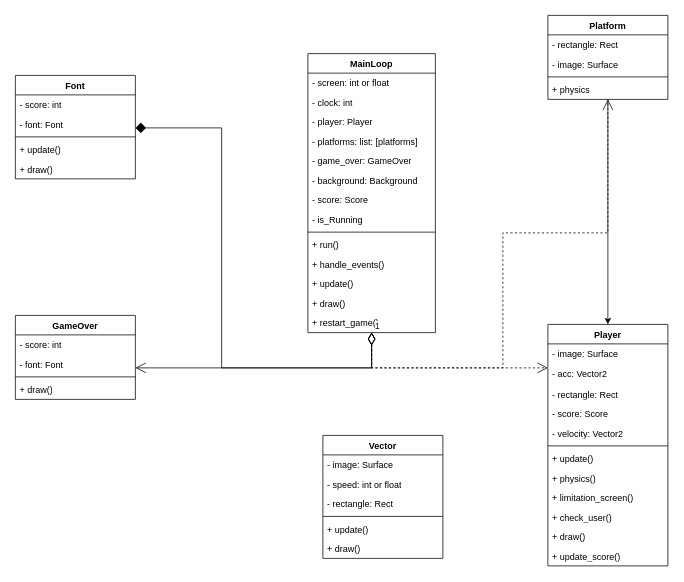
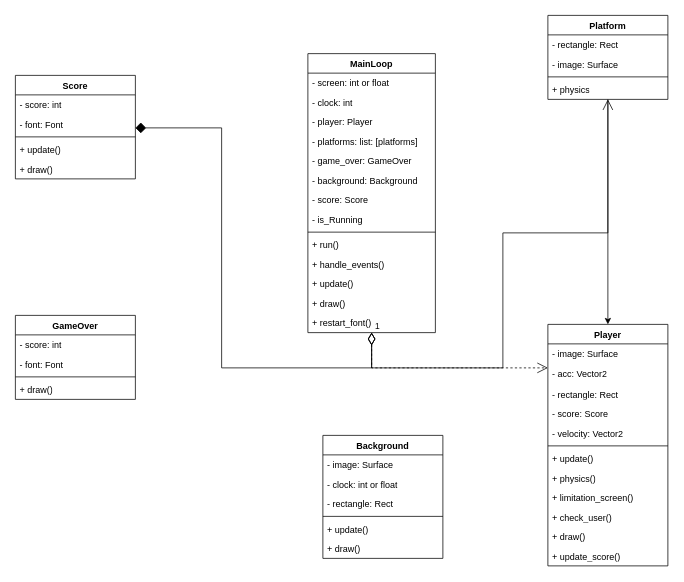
  <mxCell id="0" />
  <mxCell id="1" parent="0" />
  <mxCell id="2" value="Player" style="swimlane;fontStyle=1;align=center;verticalAlign=top;childLayout=stackLayout;horizontal=1;startSize=26;horizontalStack=0;resizeParent=1;resizeParentMax=0;resizeLast=0;collapsible=1;marginBottom=0;whiteSpace=wrap;html=1;" parent="1" vertex="1"><mxGeometry x="730" y="432" width="160" height="322" as="geometry" /></mxCell>
  <mxCell id="3" value="- image: Surface" style="text;strokeColor=none;fillColor=none;align=left;verticalAlign=top;spacingLeft=4;spacingRight=4;overflow=hidden;rotatable=0;points=[[0,0.5],[1,0.5]];portConstraint=eastwest;whiteSpace=wrap;html=1;" vertex="1" parent="2"><mxGeometry y="26" width="160" height="26" as="geometry" /></mxCell>
  <mxCell id="4" value="- acc: Vector2" style="text;strokeColor=none;fillColor=none;align=left;verticalAlign=top;spacingLeft=4;spacingRight=4;overflow=hidden;rotatable=0;points=[[0,0.5],[1,0.5]];portConstraint=eastwest;whiteSpace=wrap;html=1;" parent="2" vertex="1"><mxGeometry y="52" width="160" height="28" as="geometry" /></mxCell>
  <mxCell id="5" value="- rectangle: Rect" style="text;strokeColor=none;fillColor=none;align=left;verticalAlign=top;spacingLeft=4;spacingRight=4;overflow=hidden;rotatable=0;points=[[0,0.5],[1,0.5]];portConstraint=eastwest;whiteSpace=wrap;html=1;" vertex="1" parent="2"><mxGeometry y="80" width="160" height="26" as="geometry" /></mxCell>
  <mxCell id="6" value="- score: Score" style="text;strokeColor=none;fillColor=none;align=left;verticalAlign=top;spacingLeft=4;spacingRight=4;overflow=hidden;rotatable=0;points=[[0,0.5],[1,0.5]];portConstraint=eastwest;whiteSpace=wrap;html=1;" vertex="1" parent="2"><mxGeometry y="106" width="160" height="26" as="geometry" /></mxCell>
  <mxCell id="7" value="- velocity: Vector2" style="text;strokeColor=none;fillColor=none;align=left;verticalAlign=top;spacingLeft=4;spacingRight=4;overflow=hidden;rotatable=0;points=[[0,0.5],[1,0.5]];portConstraint=eastwest;whiteSpace=wrap;html=1;" vertex="1" parent="2"><mxGeometry y="132" width="160" height="26" as="geometry" /></mxCell>
  <mxCell id="8" value="" style="line;strokeWidth=1;fillColor=none;align=left;verticalAlign=middle;spacingTop=-1;spacingLeft=3;spacingRight=3;rotatable=0;labelPosition=right;points=[];portConstraint=eastwest;strokeColor=inherit;" parent="2" vertex="1"><mxGeometry y="158" width="160" height="8" as="geometry" /></mxCell>
  <mxCell id="9" value="+ update()" style="text;strokeColor=none;fillColor=none;align=left;verticalAlign=top;spacingLeft=4;spacingRight=4;overflow=hidden;rotatable=0;points=[[0,0.5],[1,0.5]];portConstraint=eastwest;whiteSpace=wrap;html=1;" parent="2" vertex="1"><mxGeometry y="166" width="160" height="26" as="geometry" /></mxCell>
  <mxCell id="10" value="+ physics()" style="text;strokeColor=none;fillColor=none;align=left;verticalAlign=top;spacingLeft=4;spacingRight=4;overflow=hidden;rotatable=0;points=[[0,0.5],[1,0.5]];portConstraint=eastwest;whiteSpace=wrap;html=1;" parent="2" vertex="1"><mxGeometry y="192" width="160" height="26" as="geometry" /></mxCell>
  <mxCell id="11" value="+ limitation_screen()" style="text;strokeColor=none;fillColor=none;align=left;verticalAlign=top;spacingLeft=4;spacingRight=4;overflow=hidden;rotatable=0;points=[[0,0.5],[1,0.5]];portConstraint=eastwest;whiteSpace=wrap;html=1;" vertex="1" parent="2"><mxGeometry y="218" width="160" height="26" as="geometry" /></mxCell>
  <mxCell id="12" value="+ check_user()" style="text;strokeColor=none;fillColor=none;align=left;verticalAlign=top;spacingLeft=4;spacingRight=4;overflow=hidden;rotatable=0;points=[[0,0.5],[1,0.5]];portConstraint=eastwest;whiteSpace=wrap;html=1;" vertex="1" parent="2"><mxGeometry y="244" width="160" height="26" as="geometry" /></mxCell>
  <mxCell id="13" value="+ draw()" style="text;strokeColor=none;fillColor=none;align=left;verticalAlign=top;spacingLeft=4;spacingRight=4;overflow=hidden;rotatable=0;points=[[0,0.5],[1,0.5]];portConstraint=eastwest;whiteSpace=wrap;html=1;" vertex="1" parent="2"><mxGeometry y="270" width="160" height="26" as="geometry" /></mxCell>
  <mxCell id="14" value="+ update_score()" style="text;strokeColor=none;fillColor=none;align=left;verticalAlign=top;spacingLeft=4;spacingRight=4;overflow=hidden;rotatable=0;points=[[0,0.5],[1,0.5]];portConstraint=eastwest;whiteSpace=wrap;html=1;" vertex="1" parent="2"><mxGeometry y="296" width="160" height="26" as="geometry" /></mxCell>
  <mxCell id="15" value="Platform" style="swimlane;fontStyle=1;align=center;verticalAlign=top;childLayout=stackLayout;horizontal=1;startSize=26;horizontalStack=0;resizeParent=1;resizeParentMax=0;resizeLast=0;collapsible=1;marginBottom=0;whiteSpace=wrap;html=1;" parent="1" vertex="1"><mxGeometry x="730" y="20" width="160" height="112" as="geometry" /></mxCell>
  <mxCell id="16" value="- rectangle: Rect" style="text;strokeColor=none;fillColor=none;align=left;verticalAlign=top;spacingLeft=4;spacingRight=4;overflow=hidden;rotatable=0;points=[[0,0.5],[1,0.5]];portConstraint=eastwest;whiteSpace=wrap;html=1;" parent="15" vertex="1"><mxGeometry y="26" width="160" height="26" as="geometry" /></mxCell>
  <mxCell id="17" value="- image: Surface" style="text;strokeColor=none;fillColor=none;align=left;verticalAlign=top;spacingLeft=4;spacingRight=4;overflow=hidden;rotatable=0;points=[[0,0.5],[1,0.5]];portConstraint=eastwest;whiteSpace=wrap;html=1;" parent="15" vertex="1"><mxGeometry y="52" width="160" height="26" as="geometry" /></mxCell>
  <mxCell id="18" value="" style="line;strokeWidth=1;fillColor=none;align=left;verticalAlign=middle;spacingTop=-1;spacingLeft=3;spacingRight=3;rotatable=0;labelPosition=right;points=[];portConstraint=eastwest;strokeColor=inherit;" parent="15" vertex="1"><mxGeometry y="78" width="160" height="8" as="geometry" /></mxCell>
  <mxCell id="19" value="+ physics" style="text;strokeColor=none;fillColor=none;align=left;verticalAlign=top;spacingLeft=4;spacingRight=4;overflow=hidden;rotatable=0;points=[[0,0.5],[1,0.5]];portConstraint=eastwest;whiteSpace=wrap;html=1;" parent="15" vertex="1"><mxGeometry y="86" width="160" height="26" as="geometry" /></mxCell>
  <mxCell id="20" value="MainLoop" style="swimlane;fontStyle=1;align=center;verticalAlign=top;childLayout=stackLayout;horizontal=1;startSize=26;horizontalStack=0;resizeParent=1;resizeParentMax=0;resizeLast=0;collapsible=1;marginBottom=0;whiteSpace=wrap;html=1;" parent="1" vertex="1"><mxGeometry x="410" y="71" width="170" height="372" as="geometry" /></mxCell>
  <mxCell id="21" value="- screen: int or float" style="text;strokeColor=none;fillColor=none;align=left;verticalAlign=top;spacingLeft=4;spacingRight=4;overflow=hidden;rotatable=0;points=[[0,0.5],[1,0.5]];portConstraint=eastwest;whiteSpace=wrap;html=1;" parent="20" vertex="1"><mxGeometry y="26" width="170" height="26" as="geometry" /></mxCell>
  <mxCell id="22" value="- clock: int" style="text;strokeColor=none;fillColor=none;align=left;verticalAlign=top;spacingLeft=4;spacingRight=4;overflow=hidden;rotatable=0;points=[[0,0.5],[1,0.5]];portConstraint=eastwest;whiteSpace=wrap;html=1;" vertex="1" parent="20"><mxGeometry y="52" width="170" height="26" as="geometry" /></mxCell>
  <mxCell id="23" value="- player: Player" style="text;strokeColor=none;fillColor=none;align=left;verticalAlign=top;spacingLeft=4;spacingRight=4;overflow=hidden;rotatable=0;points=[[0,0.5],[1,0.5]];portConstraint=eastwest;whiteSpace=wrap;html=1;" vertex="1" parent="20"><mxGeometry y="78" width="170" height="26" as="geometry" /></mxCell>
  <mxCell id="24" value="- platforms: list: [platforms]" style="text;strokeColor=none;fillColor=none;align=left;verticalAlign=top;spacingLeft=4;spacingRight=4;overflow=hidden;rotatable=0;points=[[0,0.5],[1,0.5]];portConstraint=eastwest;whiteSpace=wrap;html=1;" vertex="1" parent="20"><mxGeometry y="104" width="170" height="26" as="geometry" /></mxCell>
  <mxCell id="25" value="- game_over: GameOver" style="text;strokeColor=none;fillColor=none;align=left;verticalAlign=top;spacingLeft=4;spacingRight=4;overflow=hidden;rotatable=0;points=[[0,0.5],[1,0.5]];portConstraint=eastwest;whiteSpace=wrap;html=1;" vertex="1" parent="20"><mxGeometry y="130" width="170" height="26" as="geometry" /></mxCell>
  <mxCell id="26" value="- background: Background" style="text;strokeColor=none;fillColor=none;align=left;verticalAlign=top;spacingLeft=4;spacingRight=4;overflow=hidden;rotatable=0;points=[[0,0.5],[1,0.5]];portConstraint=eastwest;whiteSpace=wrap;html=1;" vertex="1" parent="20"><mxGeometry y="156" width="170" height="26" as="geometry" /></mxCell>
  <mxCell id="27" value="- score: Score" style="text;strokeColor=none;fillColor=none;align=left;verticalAlign=top;spacingLeft=4;spacingRight=4;overflow=hidden;rotatable=0;points=[[0,0.5],[1,0.5]];portConstraint=eastwest;whiteSpace=wrap;html=1;" vertex="1" parent="20"><mxGeometry y="182" width="170" height="26" as="geometry" /></mxCell>
  <mxCell id="28" value="- is_Running" style="text;strokeColor=none;fillColor=none;align=left;verticalAlign=top;spacingLeft=4;spacingRight=4;overflow=hidden;rotatable=0;points=[[0,0.5],[1,0.5]];portConstraint=eastwest;whiteSpace=wrap;html=1;" vertex="1" parent="20"><mxGeometry y="208" width="170" height="26" as="geometry" /></mxCell>
  <mxCell id="29" value="" style="line;strokeWidth=1;fillColor=none;align=left;verticalAlign=middle;spacingTop=-1;spacingLeft=3;spacingRight=3;rotatable=0;labelPosition=right;points=[];portConstraint=eastwest;strokeColor=inherit;" parent="20" vertex="1"><mxGeometry y="234" width="170" height="8" as="geometry" /></mxCell>
  <mxCell id="30" value="+ run()" style="text;strokeColor=none;fillColor=none;align=left;verticalAlign=top;spacingLeft=4;spacingRight=4;overflow=hidden;rotatable=0;points=[[0,0.5],[1,0.5]];portConstraint=eastwest;whiteSpace=wrap;html=1;" parent="20" vertex="1"><mxGeometry y="242" width="170" height="26" as="geometry" /></mxCell>
  <mxCell id="31" value="+ handle_events()" style="text;strokeColor=none;fillColor=none;align=left;verticalAlign=top;spacingLeft=4;spacingRight=4;overflow=hidden;rotatable=0;points=[[0,0.5],[1,0.5]];portConstraint=eastwest;whiteSpace=wrap;html=1;" parent="20" vertex="1"><mxGeometry y="268" width="170" height="26" as="geometry" /></mxCell>
  <mxCell id="32" value="+ update()" style="text;strokeColor=none;fillColor=none;align=left;verticalAlign=top;spacingLeft=4;spacingRight=4;overflow=hidden;rotatable=0;points=[[0,0.5],[1,0.5]];portConstraint=eastwest;whiteSpace=wrap;html=1;" parent="20" vertex="1"><mxGeometry y="294" width="170" height="26" as="geometry" /></mxCell>
  <mxCell id="33" value="+ draw()" style="text;strokeColor=none;fillColor=none;align=left;verticalAlign=top;spacingLeft=4;spacingRight=4;overflow=hidden;rotatable=0;points=[[0,0.5],[1,0.5]];portConstraint=eastwest;whiteSpace=wrap;html=1;" vertex="1" parent="20"><mxGeometry y="320" width="170" height="26" as="geometry" /></mxCell>
- <mxCell id="34" value="+ restart_game()" style="text;strokeColor=none;fillColor=none;align=left;verticalAlign=top;spacingLeft=4;spacingRight=4;overflow=hidden;rotatable=0;points=[[0,0.5],[1,0.5]];portConstraint=eastwest;whiteSpace=wrap;html=1;" vertex="1" parent="20"><mxGeometry y="346" width="170" height="26" as="geometry" /></mxCell>
- <mxCell id="35" value="Vector" style="swimlane;fontStyle=1;align=center;verticalAlign=top;childLayout=stackLayout;horizontal=1;startSize=26;horizontalStack=0;resizeParent=1;resizeParentMax=0;resizeLast=0;collapsible=1;marginBottom=0;whiteSpace=wrap;html=1;" parent="1" vertex="1"><mxGeometry x="430" y="580" width="160" height="164" as="geometry" /></mxCell>
+ <mxCell id="34" value="+ restart_font()" style="text;strokeColor=none;fillColor=none;align=left;verticalAlign=top;spacingLeft=4;spacingRight=4;overflow=hidden;rotatable=0;points=[[0,0.5],[1,0.5]];portConstraint=eastwest;whiteSpace=wrap;html=1;" vertex="1" parent="20"><mxGeometry y="346" width="170" height="26" as="geometry" /></mxCell>
+ <mxCell id="35" value="Background" style="swimlane;fontStyle=1;align=center;verticalAlign=top;childLayout=stackLayout;horizontal=1;startSize=26;horizontalStack=0;resizeParent=1;resizeParentMax=0;resizeLast=0;collapsible=1;marginBottom=0;whiteSpace=wrap;html=1;" parent="1" vertex="1"><mxGeometry x="430" y="580" width="160" height="164" as="geometry" /></mxCell>
  <mxCell id="36" value="- image: Surface" style="text;strokeColor=none;fillColor=none;align=left;verticalAlign=top;spacingLeft=4;spacingRight=4;overflow=hidden;rotatable=0;points=[[0,0.5],[1,0.5]];portConstraint=eastwest;whiteSpace=wrap;html=1;" parent="35" vertex="1"><mxGeometry y="26" width="160" height="26" as="geometry" /></mxCell>
- <mxCell id="37" value="- speed: int or float" style="text;strokeColor=none;fillColor=none;align=left;verticalAlign=top;spacingLeft=4;spacingRight=4;overflow=hidden;rotatable=0;points=[[0,0.5],[1,0.5]];portConstraint=eastwest;whiteSpace=wrap;html=1;" vertex="1" parent="35"><mxGeometry y="52" width="160" height="26" as="geometry" /></mxCell>
+ <mxCell id="37" value="- clock: int or float" style="text;strokeColor=none;fillColor=none;align=left;verticalAlign=top;spacingLeft=4;spacingRight=4;overflow=hidden;rotatable=0;points=[[0,0.5],[1,0.5]];portConstraint=eastwest;whiteSpace=wrap;html=1;" vertex="1" parent="35"><mxGeometry y="52" width="160" height="26" as="geometry" /></mxCell>
  <mxCell id="38" value="- rectangle: Rect" style="text;strokeColor=none;fillColor=none;align=left;verticalAlign=top;spacingLeft=4;spacingRight=4;overflow=hidden;rotatable=0;points=[[0,0.5],[1,0.5]];portConstraint=eastwest;whiteSpace=wrap;html=1;" vertex="1" parent="35"><mxGeometry y="78" width="160" height="26" as="geometry" /></mxCell>
  <mxCell id="39" value="" style="line;strokeWidth=1;fillColor=none;align=left;verticalAlign=middle;spacingTop=-1;spacingLeft=3;spacingRight=3;rotatable=0;labelPosition=right;points=[];portConstraint=eastwest;strokeColor=inherit;" parent="35" vertex="1"><mxGeometry y="104" width="160" height="8" as="geometry" /></mxCell>
  <mxCell id="40" value="+ update()" style="text;strokeColor=none;fillColor=none;align=left;verticalAlign=top;spacingLeft=4;spacingRight=4;overflow=hidden;rotatable=0;points=[[0,0.5],[1,0.5]];portConstraint=eastwest;whiteSpace=wrap;html=1;" vertex="1" parent="35"><mxGeometry y="112" width="160" height="26" as="geometry" /></mxCell>
  <mxCell id="41" value="+ draw()" style="text;strokeColor=none;fillColor=none;align=left;verticalAlign=top;spacingLeft=4;spacingRight=4;overflow=hidden;rotatable=0;points=[[0,0.5],[1,0.5]];portConstraint=eastwest;whiteSpace=wrap;html=1;" parent="35" vertex="1"><mxGeometry y="138" width="160" height="26" as="geometry" /></mxCell>
- <mxCell id="42" value="Font" style="swimlane;fontStyle=1;align=center;verticalAlign=top;childLayout=stackLayout;horizontal=1;startSize=26;horizontalStack=0;resizeParent=1;resizeParentMax=0;resizeLast=0;collapsible=1;marginBottom=0;whiteSpace=wrap;html=1;" vertex="1" parent="1"><mxGeometry x="20" y="100" width="160" height="138" as="geometry" /></mxCell>
+ <mxCell id="42" value="Score" style="swimlane;fontStyle=1;align=center;verticalAlign=top;childLayout=stackLayout;horizontal=1;startSize=26;horizontalStack=0;resizeParent=1;resizeParentMax=0;resizeLast=0;collapsible=1;marginBottom=0;whiteSpace=wrap;html=1;" vertex="1" parent="1"><mxGeometry x="20" y="100" width="160" height="138" as="geometry" /></mxCell>
  <mxCell id="43" value="- score: int" style="text;strokeColor=none;fillColor=none;align=left;verticalAlign=top;spacingLeft=4;spacingRight=4;overflow=hidden;rotatable=0;points=[[0,0.5],[1,0.5]];portConstraint=eastwest;whiteSpace=wrap;html=1;" vertex="1" parent="42"><mxGeometry y="26" width="160" height="26" as="geometry" /></mxCell>
  <mxCell id="44" value="- font: Font" style="text;strokeColor=none;fillColor=none;align=left;verticalAlign=top;spacingLeft=4;spacingRight=4;overflow=hidden;rotatable=0;points=[[0,0.5],[1,0.5]];portConstraint=eastwest;whiteSpace=wrap;html=1;" vertex="1" parent="42"><mxGeometry y="52" width="160" height="26" as="geometry" /></mxCell>
  <mxCell id="45" value="" style="line;strokeWidth=1;fillColor=none;align=left;verticalAlign=middle;spacingTop=-1;spacingLeft=3;spacingRight=3;rotatable=0;labelPosition=right;points=[];portConstraint=eastwest;strokeColor=inherit;" vertex="1" parent="42"><mxGeometry y="78" width="160" height="8" as="geometry" /></mxCell>
  <mxCell id="46" value="+ update()" style="text;strokeColor=none;fillColor=none;align=left;verticalAlign=top;spacingLeft=4;spacingRight=4;overflow=hidden;rotatable=0;points=[[0,0.5],[1,0.5]];portConstraint=eastwest;whiteSpace=wrap;html=1;" vertex="1" parent="42"><mxGeometry y="86" width="160" height="26" as="geometry" /></mxCell>
  <mxCell id="47" value="+ draw()" style="text;strokeColor=none;fillColor=none;align=left;verticalAlign=top;spacingLeft=4;spacingRight=4;overflow=hidden;rotatable=0;points=[[0,0.5],[1,0.5]];portConstraint=eastwest;whiteSpace=wrap;html=1;" vertex="1" parent="42"><mxGeometry y="112" width="160" height="26" as="geometry" /></mxCell>
  <mxCell id="48" value="GameOver" style="swimlane;fontStyle=1;align=center;verticalAlign=top;childLayout=stackLayout;horizontal=1;startSize=26;horizontalStack=0;resizeParent=1;resizeParentMax=0;resizeLast=0;collapsible=1;marginBottom=0;whiteSpace=wrap;html=1;" vertex="1" parent="1"><mxGeometry x="20" y="420" width="160" height="112" as="geometry" /></mxCell>
  <mxCell id="49" value="- score: int" style="text;strokeColor=none;fillColor=none;align=left;verticalAlign=top;spacingLeft=4;spacingRight=4;overflow=hidden;rotatable=0;points=[[0,0.5],[1,0.5]];portConstraint=eastwest;whiteSpace=wrap;html=1;" vertex="1" parent="48"><mxGeometry y="26" width="160" height="26" as="geometry" /></mxCell>
  <mxCell id="50" value="- font: Font" style="text;strokeColor=none;fillColor=none;align=left;verticalAlign=top;spacingLeft=4;spacingRight=4;overflow=hidden;rotatable=0;points=[[0,0.5],[1,0.5]];portConstraint=eastwest;whiteSpace=wrap;html=1;" vertex="1" parent="48"><mxGeometry y="52" width="160" height="26" as="geometry" /></mxCell>
  <mxCell id="51" value="" style="line;strokeWidth=1;fillColor=none;align=left;verticalAlign=middle;spacingTop=-1;spacingLeft=3;spacingRight=3;rotatable=0;labelPosition=right;points=[];portConstraint=eastwest;strokeColor=inherit;" vertex="1" parent="48"><mxGeometry y="78" width="160" height="8" as="geometry" /></mxCell>
  <mxCell id="52" value="+ draw()" style="text;strokeColor=none;fillColor=none;align=left;verticalAlign=top;spacingLeft=4;spacingRight=4;overflow=hidden;rotatable=0;points=[[0,0.5],[1,0.5]];portConstraint=eastwest;whiteSpace=wrap;html=1;" vertex="1" parent="48"><mxGeometry y="86" width="160" height="26" as="geometry" /></mxCell>
  <mxCell id="53" value="" style="endArrow=classic;html=1;edgeStyle=orthogonalEdgeStyle;rounded=0;" edge="1" parent="1" source="15" target="2"><mxGeometry relative="1" as="geometry"><mxPoint x="700" y="410" as="sourcePoint" /><mxPoint x="860" y="410" as="targetPoint" /></mxGeometry></mxCell>
  <mxCell id="54" value="1" style="endArrow=diamond;html=1;endSize=12;startArrow=diamondThin;startSize=14;startFill=0;edgeStyle=orthogonalEdgeStyle;align=left;verticalAlign=bottom;rounded=0;" edge="1" parent="1" source="20" target="42"><mxGeometry x="-1" y="3" relative="1" as="geometry"><mxPoint x="620" y="340" as="sourcePoint" /><mxPoint x="780" y="340" as="targetPoint" /><Array as="points"><mxPoint x="495" y="490" /><mxPoint x="295" y="490" /><mxPoint x="295" y="170" /></Array></mxGeometry></mxCell>
- <mxCell id="55" value="1" style="endArrow=open;html=1;endSize=12;startArrow=diamondThin;startSize=14;startFill=0;edgeStyle=orthogonalEdgeStyle;align=left;verticalAlign=bottom;rounded=0;" edge="1" parent="1" source="20" target="48"><mxGeometry x="-1" y="3" relative="1" as="geometry"><mxPoint x="410" y="257" as="sourcePoint" /><mxPoint x="40" y="900" as="targetPoint" /><Array as="points"><mxPoint x="495" y="490" /></Array></mxGeometry></mxCell>
  <mxCell id="56" value="1" style="endArrow=open;html=1;endSize=12;startArrow=diamondThin;startSize=14;startFill=0;edgeStyle=orthogonalEdgeStyle;align=left;verticalAlign=bottom;rounded=0;dashed=1;" edge="1" parent="1" source="20" target="2"><mxGeometry x="-1" y="3" relative="1" as="geometry"><mxPoint x="640" y="660" as="sourcePoint" /><mxPoint x="800" y="660" as="targetPoint" /><Array as="points"><mxPoint x="495" y="490" /></Array></mxGeometry></mxCell>
- <mxCell id="57" value="1" style="endArrow=open;html=1;endSize=12;startArrow=diamondThin;startSize=14;startFill=0;edgeStyle=orthogonalEdgeStyle;align=left;verticalAlign=bottom;rounded=0;dashed=1;" edge="1" parent="1" source="20" target="15"><mxGeometry x="-1" y="3" relative="1" as="geometry"><mxPoint x="600" y="320" as="sourcePoint" /><mxPoint x="760" y="320" as="targetPoint" /><Array as="points"><mxPoint x="495" y="490" /><mxPoint x="670" y="490" /><mxPoint x="670" y="310" /><mxPoint x="810" y="310" /></Array></mxGeometry></mxCell>
+ <mxCell id="57" value="1" style="endArrow=open;html=1;endSize=12;startArrow=diamondThin;startSize=14;startFill=0;edgeStyle=orthogonalEdgeStyle;align=left;verticalAlign=bottom;rounded=0;" edge="1" parent="1" source="20" target="15"><mxGeometry x="-1" y="3" relative="1" as="geometry"><mxPoint x="600" y="320" as="sourcePoint" /><mxPoint x="760" y="320" as="targetPoint" /><Array as="points"><mxPoint x="495" y="490" /><mxPoint x="670" y="490" /><mxPoint x="670" y="310" /><mxPoint x="810" y="310" /></Array></mxGeometry></mxCell>
